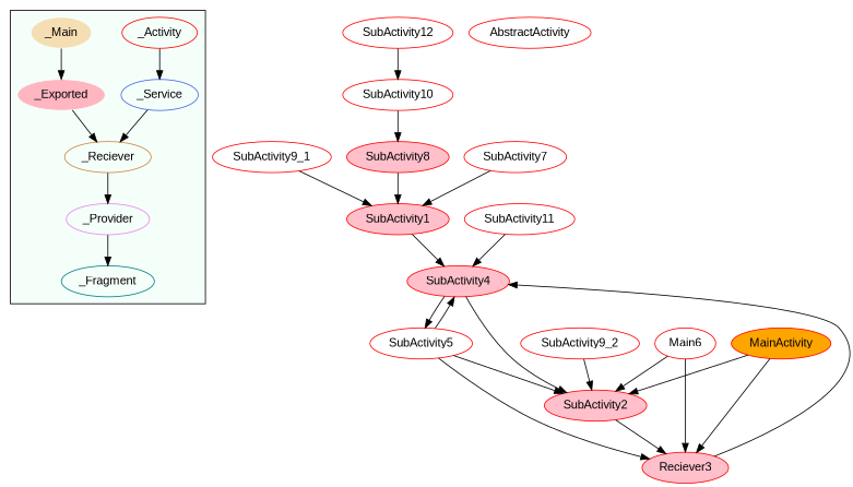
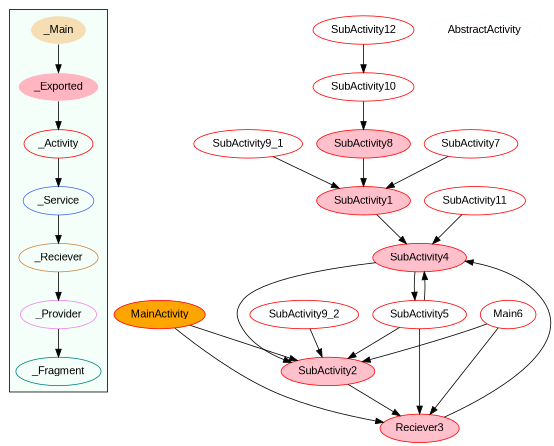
  digraph {
    fontname="Liberation Sans"
    node [color=red fontname="Liberation Sans"]
    edge [fontname="Liberation Sans"]
    _Activity
    _Service [color=royalblue]
    _Reciever [color=peru]
    _Provider [color=violet]
    _Fragment [color=teal]
    _Main [color=mintcream fillcolor=wheat style=filled]
    _Exported [color=mintcream fillcolor=lightpink style=filled]
    SubActivity1 [fillcolor=pink style=filled]
    SubActivity4 [fillcolor=pink style=filled]
    SubActivity5
    SubActivity2 [fillcolor=pink style=filled]
    n12 [fillcolor=pink label=Reciever3 style=filled]
    SubActivity8 [fillcolor=pink style=filled]
    SubActivity10
    SubActivity12
-   AbstractActivity
+   AbstractActivity [color=mintcream]
    SubActivity11
    n18 [label=Main6]
    SubActivity7
    SubActivity9_1
    SubActivity9_2
    MainActivity [fillcolor=orange style=filled]
    subgraph cluster_1 {
      bgcolor=mintcream
      _Activity
      _Service
      _Reciever
      _Provider
      _Fragment
      _Main
      _Exported
    }
    _Activity -> _Service
    _Service -> _Reciever
    _Reciever -> _Provider
    _Provider -> _Fragment
    _Main -> _Exported
-   _Exported -> _Reciever
+   _Exported -> _Activity
    SubActivity1 -> SubActivity4
    SubActivity4 -> SubActivity5
    SubActivity4 -> SubActivity2
    SubActivity5 -> SubActivity4
    SubActivity5 -> SubActivity2
    SubActivity5 -> n12
    SubActivity2 -> n12
    n12 -> SubActivity4
    SubActivity8 -> SubActivity1
    SubActivity10 -> SubActivity8
    SubActivity12 -> SubActivity10
    SubActivity11 -> SubActivity4
    n18 -> SubActivity2
    n18 -> n12
    SubActivity7 -> SubActivity1
    SubActivity9_1 -> SubActivity1
    SubActivity9_2 -> SubActivity2
    MainActivity -> SubActivity2
    MainActivity -> n12
  }
